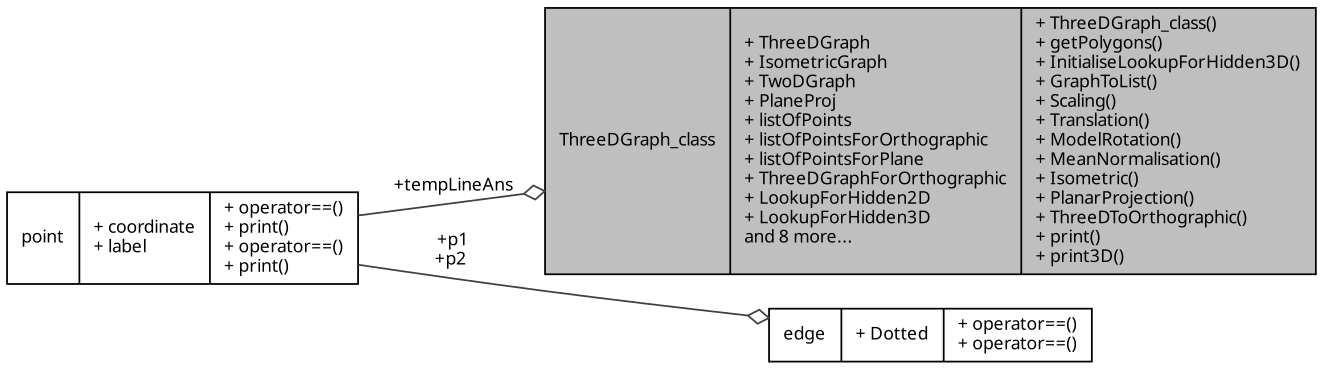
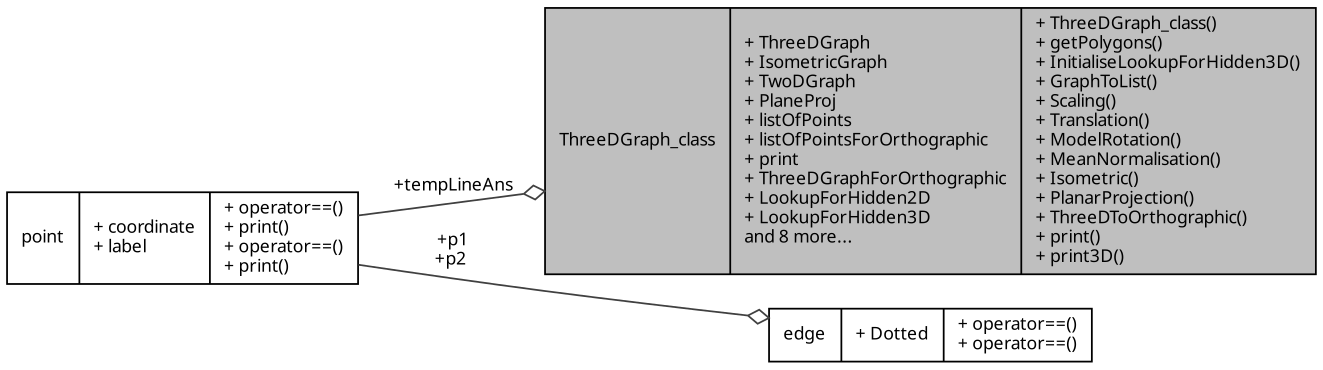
  digraph {
    fontname="Noto Sans"
    rankdir=LR
    node [color=black fillcolor=white fontname="Noto Sans" fontsize=10 shape=record style=filled]
    edge [arrowhead=odiamond color=grey25 fontname="Noto Sans" fontsize=10 labelfontname=Helvetica labelfontsize=10 style=solid]
-   n1 [fillcolor=grey75 fontcolor=black height=0.2 label="{ThreeDGraph_class\n|+ ThreeDGraph\l+ IsometricGraph\l+ TwoDGraph\l+ PlaneProj\l+ listOfPoints\l+ listOfPointsForOrthographic\l+ listOfPointsForPlane\l+ ThreeDGraphForOrthographic\l+ LookupForHidden2D\l+ LookupForHidden3D\land 8 more...\l|+ ThreeDGraph_class()\l+ getPolygons()\l+ InitialiseLookupForHidden3D()\l+ GraphToList()\l+ Scaling()\l+ Translation()\l+ ModelRotation()\l+ MeanNormalisation()\l+ Isometric()\l+ PlanarProjection()\l+ ThreeDToOrthographic()\l+ print()\l+ print3D()\l}" width=0.4]
+   n1 [fillcolor=grey75 fontcolor=black height=0.2 label="{ThreeDGraph_class\n|+ ThreeDGraph\l+ IsometricGraph\l+ TwoDGraph\l+ PlaneProj\l+ listOfPoints\l+ listOfPointsForOrthographic\l+ print\l+ ThreeDGraphForOrthographic\l+ LookupForHidden2D\l+ LookupForHidden3D\land 8 more...\l|+ ThreeDGraph_class()\l+ getPolygons()\l+ InitialiseLookupForHidden3D()\l+ GraphToList()\l+ Scaling()\l+ Translation()\l+ ModelRotation()\l+ MeanNormalisation()\l+ Isometric()\l+ PlanarProjection()\l+ ThreeDToOrthographic()\l+ print()\l+ print3D()\l}" width=0.4]
    n2 [height=0.2 label="{edge\n|+ Dotted\l|+ operator==()\l+ operator==()\l}" width=0.4]
    n3 [height=0.2 label="{point\n|+ coordinate\l+ label\l|+ operator==()\l+ print()\l+ operator==()\l+ print()\l}" width=0.4]
    n3 -> n1 [label=" +tempLineAns"]
    n3 -> n2 [label=" +p1\n+p2"]
  }
